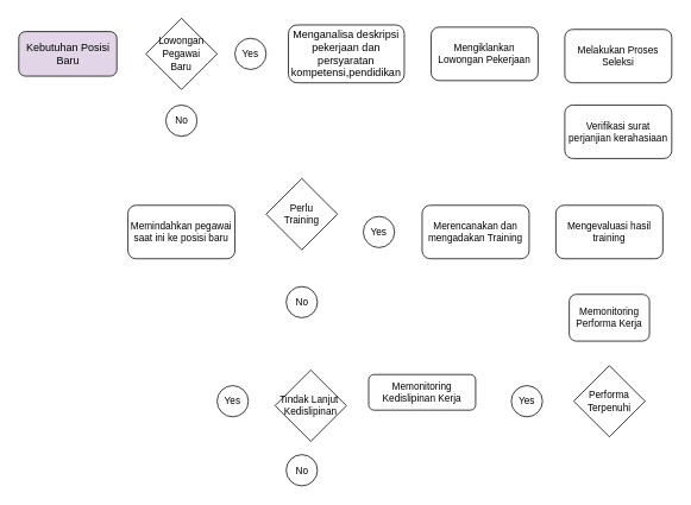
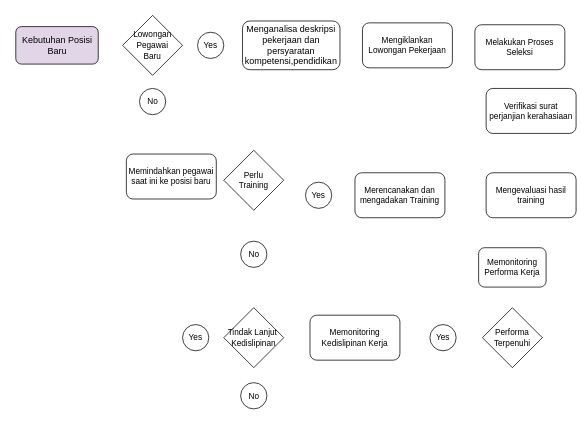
  <mxCell id="0" />
  <mxCell id="1" parent="0" />
  <mxCell id="2" value="Kebutuhan Posisi Baru" style="rounded=1;whiteSpace=wrap;html=1;fillColor=#e1d5e7;" vertex="1" parent="1"><mxGeometry x="20.5" y="35" width="110" height="50" as="geometry" /></mxCell>
  <mxCell id="3" value="Menganalisa deskripsi pekerjaan dan persyaratan kompetensi,pendidikan" style="rounded=1;whiteSpace=wrap;html=1;" vertex="1" parent="1"><mxGeometry x="323" y="27.5" width="130" height="65" as="geometry" /></mxCell>
  <mxCell id="4" value="&lt;font style=&quot;font-size: 11px;&quot;&gt;Lowongan &lt;br&gt;Pegawai &lt;br&gt;Baru&lt;/font&gt;" style="rhombus;whiteSpace=wrap;html=1;" vertex="1" parent="1"><mxGeometry x="163" y="20" width="80" height="80" as="geometry" /></mxCell>
  <mxCell id="5" value="Yes" style="ellipse;whiteSpace=wrap;html=1;aspect=fixed;fontSize=11;" vertex="1" parent="1"><mxGeometry x="263" y="42.5" width="35" height="35" as="geometry" /></mxCell>
  <mxCell id="6" value="No" style="ellipse;whiteSpace=wrap;html=1;aspect=fixed;fontSize=11;" vertex="1" parent="1"><mxGeometry x="185.5" y="117.5" width="35" height="35" as="geometry" /></mxCell>
  <mxCell id="7" value="Mengiklankan Lowongan Pekerjaan" style="rounded=1;whiteSpace=wrap;html=1;fontSize=11;" vertex="1" parent="1"><mxGeometry x="483" y="30" width="120" height="60" as="geometry" /></mxCell>
  <mxCell id="8" value="Melakukan Proses Seleksi" style="rounded=1;whiteSpace=wrap;html=1;fontSize=11;" vertex="1" parent="1"><mxGeometry x="633" y="32.5" width="120" height="60" as="geometry" /></mxCell>
- <mxCell id="9" value="Verifikasi surat perjanjian kerahasiaan" style="rounded=1;whiteSpace=wrap;html=1;fontSize=11;" vertex="1" parent="1"><mxGeometry x="633" y="117.5" width="120" height="60" as="geometry" /></mxCell>
+ <mxCell id="9" value="Verifikasi surat perjanjian kerahasiaan" style="rounded=1;whiteSpace=wrap;html=1;fontSize=11;" vertex="1" parent="1"><mxGeometry x="648" y="117.5" width="120" height="60" as="geometry" /></mxCell>
  <mxCell id="10" value="Perlu&lt;br&gt;Training" style="rhombus;whiteSpace=wrap;html=1;fontSize=11;" vertex="1" parent="1"><mxGeometry x="298" y="200" width="80" height="80" as="geometry" /></mxCell>
- <mxCell id="11" value="Memindahkan pegawai saat ini ke posisi baru" style="rounded=1;whiteSpace=wrap;html=1;fontSize=11;" vertex="1" parent="1"><mxGeometry x="143" y="230" width="120" height="60" as="geometry" /></mxCell>
+ <mxCell id="11" value="Memindahkan pegawai saat ini ke posisi baru" style="rounded=1;whiteSpace=wrap;html=1;fontSize=11;" vertex="1" parent="1"><mxGeometry x="168" y="205" width="120" height="60" as="geometry" /></mxCell>
  <mxCell id="12" value="Yes" style="ellipse;whiteSpace=wrap;html=1;aspect=fixed;fontSize=11;" vertex="1" parent="1"><mxGeometry x="407" y="242.5" width="35" height="35" as="geometry" /></mxCell>
  <mxCell id="13" value="No" style="ellipse;whiteSpace=wrap;html=1;aspect=fixed;fontSize=11;" vertex="1" parent="1"><mxGeometry x="320.5" y="321.25" width="35" height="35" as="geometry" /></mxCell>
  <mxCell id="14" value="Merencanakan dan mengadakan Training" style="rounded=1;whiteSpace=wrap;html=1;fontSize=11;" vertex="1" parent="1"><mxGeometry x="473" y="230" width="120" height="60" as="geometry" /></mxCell>
- <mxCell id="15" value="Mengevaluasi hasil training" style="rounded=1;whiteSpace=wrap;html=1;fontSize=11;" vertex="1" parent="1"><mxGeometry x="623" y="230" width="120" height="60" as="geometry" /></mxCell>
+ <mxCell id="15" value="Mengevaluasi hasil training" style="rounded=1;whiteSpace=wrap;html=1;fontSize=11;" vertex="1" parent="1"><mxGeometry x="648" y="230" width="120" height="60" as="geometry" /></mxCell>
  <mxCell id="16" value="Memonitoring Performa Kerja" style="rounded=1;whiteSpace=wrap;html=1;fontSize=11;" vertex="1" parent="1"><mxGeometry x="638" y="330" width="90" height="52.5" as="geometry" /></mxCell>
  <mxCell id="17" value="Performa&lt;br&gt;Terpenuhi" style="rhombus;whiteSpace=wrap;html=1;fontSize=11;" vertex="1" parent="1"><mxGeometry x="643" y="410" width="80" height="80" as="geometry" /></mxCell>
  <mxCell id="18" value="Yes" style="ellipse;whiteSpace=wrap;html=1;aspect=fixed;fontSize=11;" vertex="1" parent="1"><mxGeometry x="573" y="432.5" width="35" height="35" as="geometry" /></mxCell>
- <mxCell id="19" value="Memonitoring Kedislipinan Kerja" style="rounded=1;whiteSpace=wrap;html=1;fontSize=11;" vertex="1" parent="1"><mxGeometry x="413" y="420" width="120" height="40" as="geometry" /></mxCell>
- <mxCell id="20" value="Tindak Lanjut&amp;nbsp;&lt;br&gt;Kedislipinan" style="rhombus;whiteSpace=wrap;html=1;fontSize=11;" vertex="1" parent="1"><mxGeometry x="308" y="415" width="80" height="80" as="geometry" /></mxCell>
+ <mxCell id="19" value="Memonitoring Kedislipinan Kerja" style="rounded=1;whiteSpace=wrap;html=1;fontSize=11;" vertex="1" parent="1"><mxGeometry x="413" y="420" width="120" height="60" as="geometry" /></mxCell>
+ <mxCell id="20" value="Tindak Lanjut&amp;nbsp;&lt;br&gt;Kedislipinan" style="rhombus;whiteSpace=wrap;html=1;fontSize=11;" vertex="1" parent="1"><mxGeometry x="298" y="410" width="80" height="80" as="geometry" /></mxCell>
  <mxCell id="21" value="Yes" style="ellipse;whiteSpace=wrap;html=1;aspect=fixed;fontSize=11;" vertex="1" parent="1"><mxGeometry x="243" y="432.5" width="35" height="35" as="geometry" /></mxCell>
  <mxCell id="22" value="No" style="ellipse;whiteSpace=wrap;html=1;aspect=fixed;fontSize=11;" vertex="1" parent="1"><mxGeometry x="320.5" y="510" width="35" height="35" as="geometry" /></mxCell>
